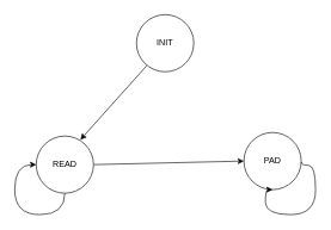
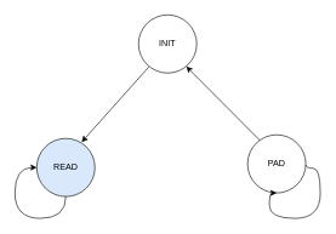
  <mxCell id="0" />
  <mxCell id="1" parent="0" />
  <mxCell id="2" style="edgeStyle=none;html=1;exitX=0.177;exitY=0.895;exitDx=0;exitDy=0;entryX=0.772;entryY=0.063;entryDx=0;entryDy=0;exitPerimeter=0;entryPerimeter=0;" edge="1" parent="1" source="3" target="5"><mxGeometry relative="1" as="geometry" /></mxCell>
  <mxCell id="3" value="INIT" style="ellipse;whiteSpace=wrap;html=1;aspect=fixed;" parent="1" vertex="1"><mxGeometry x="190" y="20" width="80" height="80" as="geometry" /></mxCell>
- <mxCell id="4" style="edgeStyle=none;html=1;exitX=1;exitY=0.5;exitDx=0;exitDy=0;entryX=0;entryY=0.5;entryDx=0;entryDy=0;" parent="1" source="5" target="7" edge="1"><mxGeometry relative="1" as="geometry" /></mxCell>
- <mxCell id="5" value="READ" style="ellipse;whiteSpace=wrap;html=1;aspect=fixed;" parent="1" vertex="1"><mxGeometry x="50" y="190" width="80" height="80" as="geometry" /></mxCell>
+ <mxCell id="5" value="READ" style="ellipse;whiteSpace=wrap;html=1;aspect=fixed;fillColor=#dae8fc;" parent="1" vertex="1"><mxGeometry x="50" y="190" width="80" height="80" as="geometry" /></mxCell>
+ <mxCell id="6" style="edgeStyle=none;html=1;exitX=0.215;exitY=0.1;exitDx=0;exitDy=0;exitPerimeter=0;entryX=0.821;entryY=0.888;entryDx=0;entryDy=0;entryPerimeter=0;" edge="1" parent="1" source="7" target="3"><mxGeometry relative="1" as="geometry"><mxPoint x="260" y="70" as="targetPoint" /></mxGeometry></mxCell>
  <mxCell id="7" value="PAD" style="ellipse;whiteSpace=wrap;html=1;aspect=fixed;" parent="1" vertex="1"><mxGeometry x="340" y="185" width="80" height="80" as="geometry" /></mxCell>
  <mxCell id="8" style="edgeStyle=orthogonalEdgeStyle;curved=1;html=1;exitX=0.5;exitY=1;exitDx=0;exitDy=0;entryX=0;entryY=0.5;entryDx=0;entryDy=0;" edge="1" parent="1" source="5" target="5"><mxGeometry relative="1" as="geometry"><mxPoint x="30" y="270" as="targetPoint" /><Array as="points"><mxPoint x="90" y="300" /><mxPoint x="20" y="300" /><mxPoint x="20" y="230" /></Array></mxGeometry></mxCell>
  <mxCell id="9" style="edgeStyle=orthogonalEdgeStyle;curved=1;html=1;exitX=1.004;exitY=0.518;exitDx=0;exitDy=0;exitPerimeter=0;entryX=0.5;entryY=1;entryDx=0;entryDy=0;" edge="1" parent="1" source="7" target="7"><mxGeometry relative="1" as="geometry"><mxPoint x="380" y="290" as="targetPoint" /><Array as="points"><mxPoint x="440" y="231" /><mxPoint x="440" y="300" /><mxPoint x="370" y="300" /></Array></mxGeometry></mxCell>
